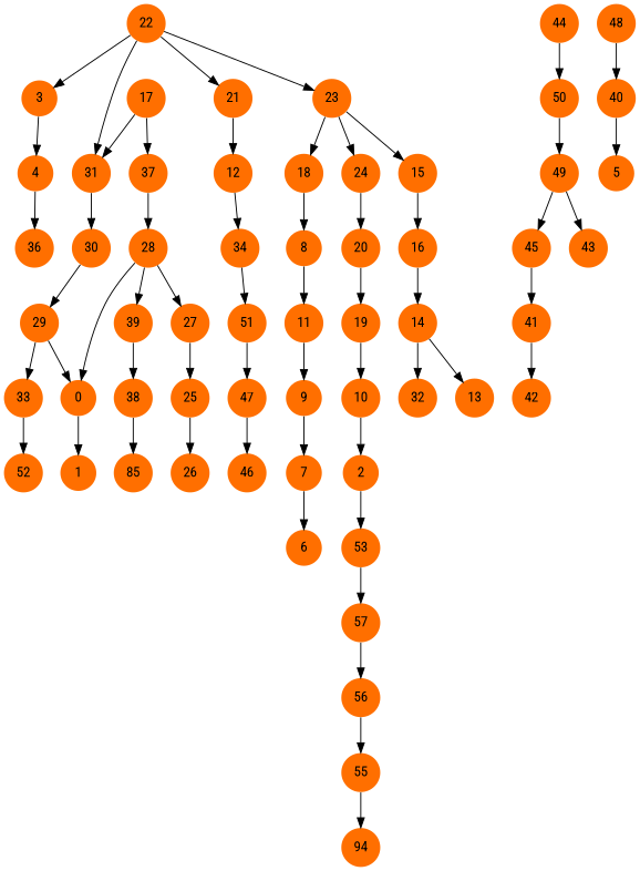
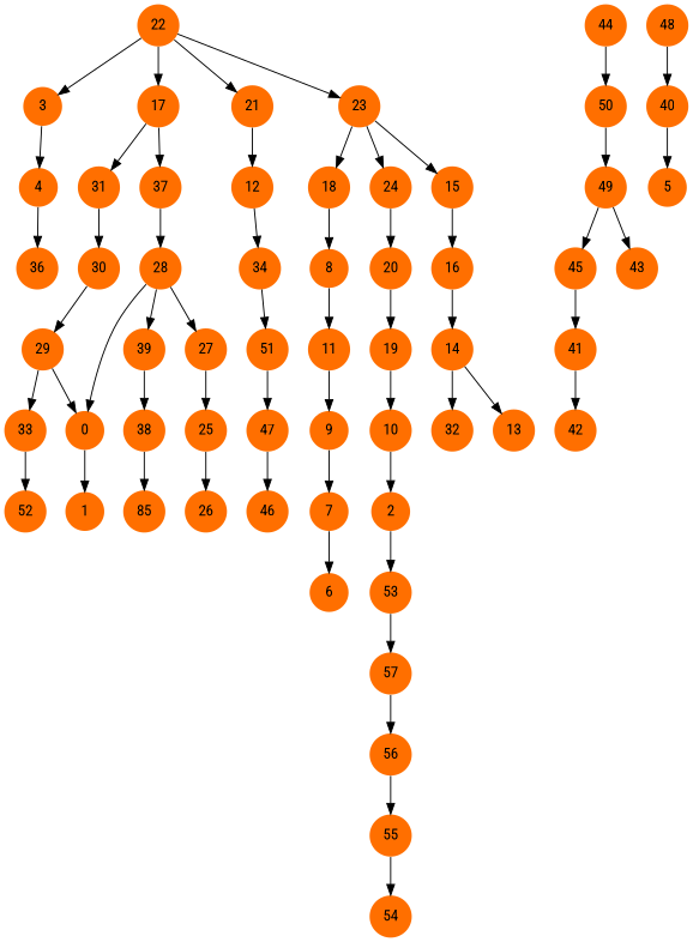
  digraph {
    fontname="Roboto Condensed"
    node [fillcolor="#ff6f00" fontname="Roboto Condensed" penwidth=0 shape=circle style=filled]
    edge [fontname="Roboto Condensed"]
    0
    1
    2
    53
    57
    3
    4
    36
    7
    6
    8
    11
    9
    10
    12
    34
    51
    44
    50
    14
    13
    32
    15
    16
    17
    31
    37
    30
    28
    18
    19
    20
    21
    22
    23
    24
    25
    26
    27
    39
    38
    29
    33
    52
    48
    40
    47
    n48 [label=85]
    5
    41
    42
    45
    49
    46
    43
    56
    55
-   54 [label=94]
+   54
    0 -> 1
    2 -> 53
    53 -> 57
    57 -> 56
    3 -> 4
    4 -> 36
    7 -> 6
    8 -> 11
    11 -> 9
    9 -> 7
    10 -> 2
    12 -> 34
    34 -> 51
    51 -> 47
    44 -> 50
    50 -> 49
    14 -> 13
    14 -> 32
    15 -> 16
    16 -> 14
    17 -> 31
    17 -> 37
    31 -> 30
    37 -> 28
    30 -> 29
    28 -> 0
    28 -> 27
    28 -> 39
    18 -> 8
    19 -> 10
    20 -> 19
    21 -> 12
    22 -> 3
-   22 -> 31
+   22 -> 17
    22 -> 21
    22 -> 23
    23 -> 15
    23 -> 18
    23 -> 24
    24 -> 20
    25 -> 26
    27 -> 25
    39 -> 38
    38 -> n48
    29 -> 0
    29 -> 33
    33 -> 52
    48 -> 40
    40 -> 5
    47 -> 46
    41 -> 42
    45 -> 41
    49 -> 45
    49 -> 43
    56 -> 55
    55 -> 54
  }
